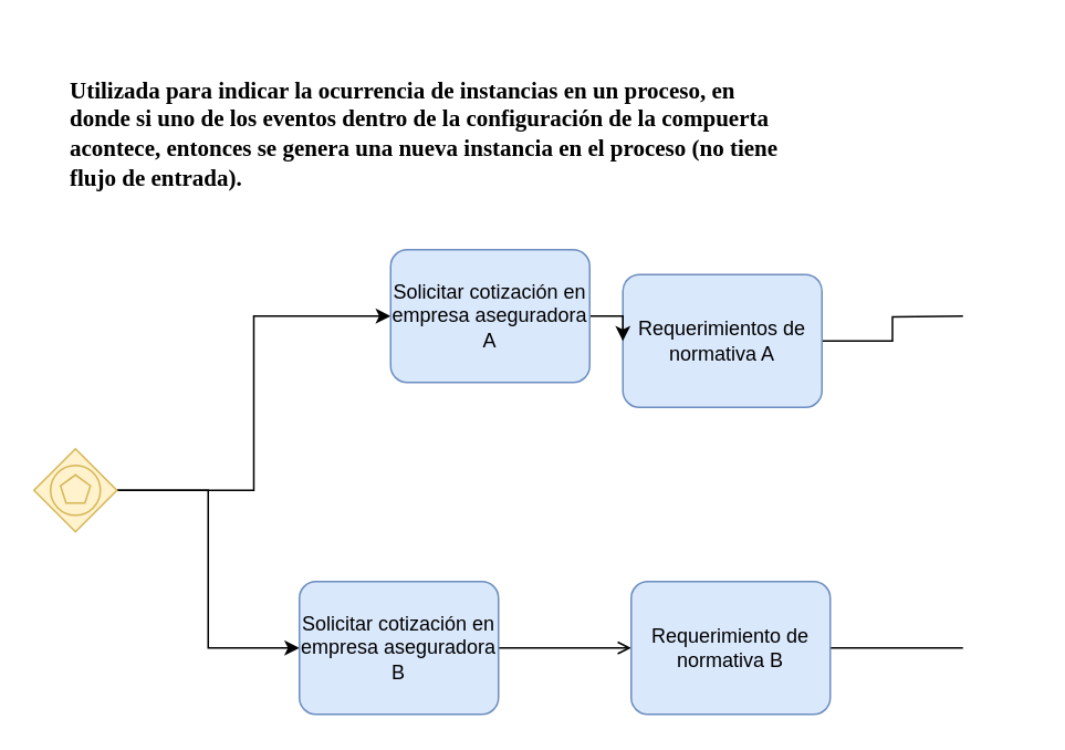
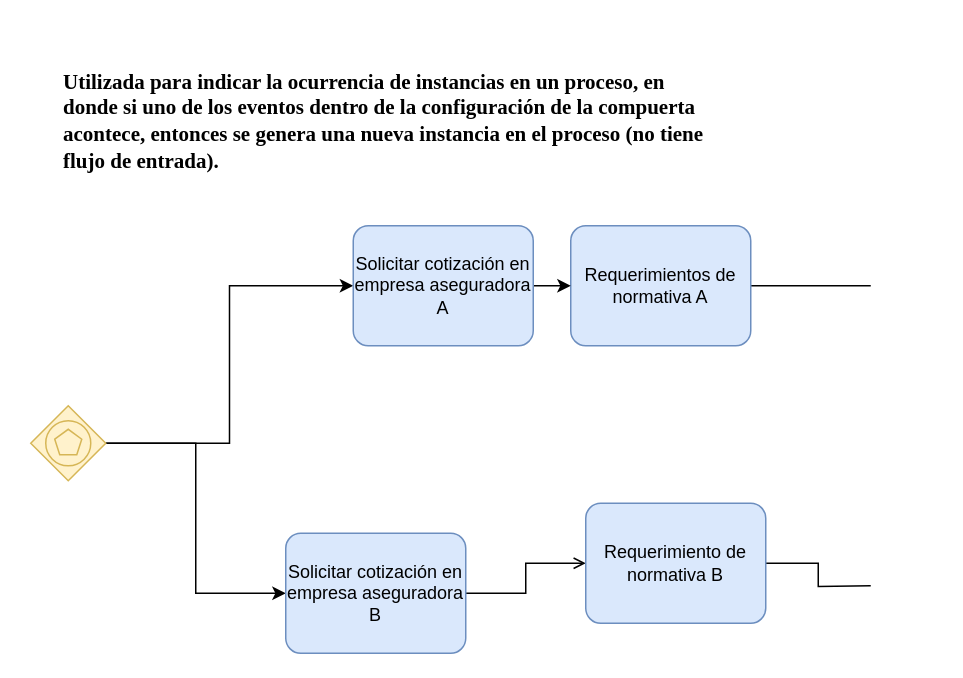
  <mxCell id="0" />
  <mxCell id="1" parent="0" />
  <mxCell id="2" style="edgeStyle=orthogonalEdgeStyle;rounded=0;orthogonalLoop=1;jettySize=auto;html=1;entryX=0;entryY=0.5;entryDx=0;entryDy=0;entryPerimeter=0;" edge="1" parent="1" source="4" target="12"><mxGeometry relative="1" as="geometry" /></mxCell>
  <mxCell id="3" style="edgeStyle=orthogonalEdgeStyle;rounded=0;orthogonalLoop=1;jettySize=auto;html=1;entryX=0;entryY=0.5;entryDx=0;entryDy=0;entryPerimeter=0;" edge="1" parent="1" source="4" target="6"><mxGeometry relative="1" as="geometry" /></mxCell>
  <mxCell id="4" value="" style="points=[[0.25,0.25,0],[0.5,0,0],[0.75,0.25,0],[1,0.5,0],[0.75,0.75,0],[0.5,1,0],[0.25,0.75,0],[0,0.5,0]];shape=mxgraph.bpmn.gateway2;html=1;verticalLabelPosition=bottom;labelBackgroundColor=#ffffff;verticalAlign=top;align=center;perimeter=rhombusPerimeter;outlineConnect=0;outline=standard;symbol=multiple;fillColor=#fff2cc;strokeColor=#d6b656;" vertex="1" parent="1"><mxGeometry x="20" y="270" width="50" height="50" as="geometry" /></mxCell>
  <mxCell id="5" value="" style="edgeStyle=orthogonalEdgeStyle;rounded=0;orthogonalLoop=1;jettySize=auto;html=1;endArrow=open;" edge="1" parent="1" source="6" target="8"><mxGeometry relative="1" as="geometry" /></mxCell>
- <mxCell id="6" value="Solicitar cotización en empresa aseguradora B" style="points=[[0.25,0,0],[0.5,0,0],[0.75,0,0],[1,0.25,0],[1,0.5,0],[1,0.75,0],[0.75,1,0],[0.5,1,0],[0.25,1,0],[0,0.75,0],[0,0.5,0],[0,0.25,0]];shape=mxgraph.bpmn.task;whiteSpace=wrap;rectStyle=rounded;size=10;html=1;taskMarker=abstract;fillColor=#dae8fc;strokeColor=#6c8ebf;" vertex="1" parent="1"><mxGeometry x="180" y="350" width="120" height="80" as="geometry" /></mxCell>
+ <mxCell id="6" value="Solicitar cotización en empresa aseguradora B" style="points=[[0.25,0,0],[0.5,0,0],[0.75,0,0],[1,0.25,0],[1,0.5,0],[1,0.75,0],[0.75,1,0],[0.5,1,0],[0.25,1,0],[0,0.75,0],[0,0.5,0],[0,0.25,0]];shape=mxgraph.bpmn.task;whiteSpace=wrap;rectStyle=rounded;size=10;html=1;taskMarker=abstract;fillColor=#dae8fc;strokeColor=#6c8ebf;" vertex="1" parent="1"><mxGeometry x="190" y="355" width="120" height="80" as="geometry" /></mxCell>
  <mxCell id="7" style="edgeStyle=orthogonalEdgeStyle;rounded=0;orthogonalLoop=1;jettySize=auto;html=1;endArrow=none;endFill=0;" edge="1" parent="1" source="8"><mxGeometry relative="1" as="geometry"><mxPoint x="580" y="390" as="targetPoint" /></mxGeometry></mxCell>
- <mxCell id="8" value="Requerimiento de normativa B" style="points=[[0.25,0,0],[0.5,0,0],[0.75,0,0],[1,0.25,0],[1,0.5,0],[1,0.75,0],[0.75,1,0],[0.5,1,0],[0.25,1,0],[0,0.75,0],[0,0.5,0],[0,0.25,0]];shape=mxgraph.bpmn.task;whiteSpace=wrap;rectStyle=rounded;size=10;html=1;taskMarker=abstract;fillColor=#dae8fc;strokeColor=#6c8ebf;" vertex="1" parent="1"><mxGeometry x="380" y="350" width="120" height="80" as="geometry" /></mxCell>
+ <mxCell id="8" value="Requerimiento de normativa B" style="points=[[0.25,0,0],[0.5,0,0],[0.75,0,0],[1,0.25,0],[1,0.5,0],[1,0.75,0],[0.75,1,0],[0.5,1,0],[0.25,1,0],[0,0.75,0],[0,0.5,0],[0,0.25,0]];shape=mxgraph.bpmn.task;whiteSpace=wrap;rectStyle=rounded;size=10;html=1;taskMarker=abstract;fillColor=#dae8fc;strokeColor=#6c8ebf;" vertex="1" parent="1"><mxGeometry x="390" y="335" width="120" height="80" as="geometry" /></mxCell>
  <mxCell id="9" style="edgeStyle=orthogonalEdgeStyle;rounded=0;orthogonalLoop=1;jettySize=auto;html=1;endArrow=none;endFill=0;" edge="1" parent="1" source="10"><mxGeometry relative="1" as="geometry"><mxPoint x="580" y="190" as="targetPoint" /></mxGeometry></mxCell>
- <mxCell id="10" value="Requerimientos de normativa A" style="points=[[0.25,0,0],[0.5,0,0],[0.75,0,0],[1,0.25,0],[1,0.5,0],[1,0.75,0],[0.75,1,0],[0.5,1,0],[0.25,1,0],[0,0.75,0],[0,0.5,0],[0,0.25,0]];shape=mxgraph.bpmn.task;whiteSpace=wrap;rectStyle=rounded;size=10;html=1;taskMarker=abstract;fillColor=#dae8fc;strokeColor=#6c8ebf;" vertex="1" parent="1"><mxGeometry x="375" y="165" width="120" height="80" as="geometry" /></mxCell>
+ <mxCell id="10" value="Requerimientos de normativa A" style="points=[[0.25,0,0],[0.5,0,0],[0.75,0,0],[1,0.25,0],[1,0.5,0],[1,0.75,0],[0.75,1,0],[0.5,1,0],[0.25,1,0],[0,0.75,0],[0,0.5,0],[0,0.25,0]];shape=mxgraph.bpmn.task;whiteSpace=wrap;rectStyle=rounded;size=10;html=1;taskMarker=abstract;fillColor=#dae8fc;strokeColor=#6c8ebf;" vertex="1" parent="1"><mxGeometry x="380" y="150" width="120" height="80" as="geometry" /></mxCell>
  <mxCell id="11" value="" style="edgeStyle=orthogonalEdgeStyle;rounded=0;orthogonalLoop=1;jettySize=auto;html=1;" edge="1" parent="1" source="12" target="10"><mxGeometry relative="1" as="geometry" /></mxCell>
  <mxCell id="12" value="Solicitar cotización en empresa aseguradora A" style="points=[[0.25,0,0],[0.5,0,0],[0.75,0,0],[1,0.25,0],[1,0.5,0],[1,0.75,0],[0.75,1,0],[0.5,1,0],[0.25,1,0],[0,0.75,0],[0,0.5,0],[0,0.25,0]];shape=mxgraph.bpmn.task;whiteSpace=wrap;rectStyle=rounded;size=10;html=1;taskMarker=abstract;fillColor=#dae8fc;strokeColor=#6c8ebf;" vertex="1" parent="1"><mxGeometry x="235" y="150" width="120" height="80" as="geometry" /></mxCell>
  <mxCell id="13" value="&lt;h4 style=&quot;font-size: 14px;&quot;&gt;&lt;font style=&quot;font-size: 14px;&quot; face=&quot;Georgia&quot;&gt;Utilizada para indicar la ocurrencia de instancias en un proceso, en&lt;br&gt;donde si uno de los eventos dentro de la configuración de la compuerta&lt;br&gt;acontece, entonces se genera una nueva instancia en el proceso (no tiene&lt;br&gt;flujo de entrada).&lt;/font&gt;&lt;/h4&gt;" style="text;whiteSpace=wrap;html=1;" vertex="1" parent="1"><mxGeometry x="40" y="20" width="580" height="80" as="geometry" /></mxCell>
